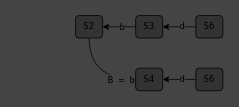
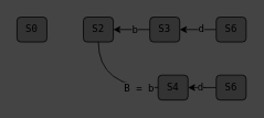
  <mxCell id="0" />
  <mxCell id="1" parent="0" />
+ <mxCell id="2" value="&lt;div style=&quot;&quot;&gt;S0&lt;/div&gt;" style="rounded=1;whiteSpace=wrap;html=1;fontFamily=monospace;align=center;spacing=7;verticalAlign=middle;spacingTop=0;fillColor=#333333;" parent="1" vertex="1"><mxGeometry x="20" y="20" width="36" height="30" as="geometry" /></mxCell>
  <mxCell id="3" value="&lt;div style=&quot;&quot;&gt;S2&lt;/div&gt;" style="rounded=1;whiteSpace=wrap;html=1;fontFamily=monospace;align=center;spacing=7;verticalAlign=middle;spacingTop=0;fillColor=#333333;strokeColor=default;fontSize=12;fontColor=default;" parent="1" vertex="1"><mxGeometry x="100" y="20" width="36" height="30" as="geometry" /></mxCell>
  <mxCell id="4" style="edgeStyle=orthogonalEdgeStyle;rounded=0;orthogonalLoop=1;jettySize=auto;html=1;fontFamily=monospace;fontSize=12;fontColor=default;labelBackgroundColor=#444444;resizable=0;" parent="1" source="6" target="3" edge="1"><mxGeometry relative="1" as="geometry" /></mxCell>
  <mxCell id="5" value="b" style="edgeLabel;html=1;align=center;verticalAlign=middle;resizable=0;points=[];rounded=0;strokeColor=default;spacing=10;fontFamily=monospace;fontSize=12;fontColor=default;labelBackgroundColor=#444444;fillColor=default;gradientColor=none;" parent="4" vertex="1" connectable="0"><mxGeometry x="-0.182" y="2" relative="1" as="geometry"><mxPoint x="-1" y="-2" as="offset" /></mxGeometry></mxCell>
  <mxCell id="6" value="&lt;div style=&quot;&quot;&gt;S3&lt;/div&gt;" style="rounded=1;whiteSpace=wrap;html=1;fontFamily=monospace;align=center;spacing=7;verticalAlign=middle;spacingTop=0;fillColor=#333333;strokeColor=default;fontSize=12;fontColor=default;" parent="1" vertex="1"><mxGeometry x="180" y="20" width="36" height="30" as="geometry" /></mxCell>
  <mxCell id="7" style="edgeStyle=orthogonalEdgeStyle;rounded=0;orthogonalLoop=1;jettySize=auto;html=1;fontFamily=monospace;fontSize=12;fontColor=default;labelBackgroundColor=#444444;resizable=0;curved=1;endArrow=none;" parent="1" source="9" target="3" edge="1"><mxGeometry relative="1" as="geometry" /></mxCell>
  <mxCell id="8" value="B = b" style="edgeLabel;html=1;align=center;verticalAlign=middle;resizable=0;points=[];rounded=0;strokeColor=default;spacingTop=0;spacing=10;fontFamily=monospace;fontSize=12;fontColor=default;fillColor=default;labelBackgroundColor=#444444;gradientColor=none;" parent="7" vertex="1" connectable="0"><mxGeometry x="-0.197" y="-9" relative="1" as="geometry"><mxPoint x="27" y="9" as="offset" /></mxGeometry></mxCell>
- <mxCell id="9" value="&lt;div style=&quot;&quot;&gt;S4&lt;/div&gt;" style="rounded=1;whiteSpace=wrap;html=1;fontFamily=monospace;align=center;spacing=7;verticalAlign=middle;spacingTop=0;fillColor=#333333;strokeColor=default;fontSize=12;fontColor=default;" parent="1" vertex="1"><mxGeometry x="180" y="90" width="36" height="30" as="geometry" /></mxCell>
+ <mxCell id="9" value="&lt;div style=&quot;&quot;&gt;S4&lt;/div&gt;" style="rounded=1;whiteSpace=wrap;html=1;fontFamily=monospace;align=center;spacing=7;verticalAlign=middle;spacingTop=0;fillColor=#333333;strokeColor=default;fontSize=12;fontColor=default;" parent="1" vertex="1"><mxGeometry x="190" y="90" width="36" height="30" as="geometry" /></mxCell>
  <mxCell id="10" style="edgeStyle=orthogonalEdgeStyle;rounded=0;orthogonalLoop=1;jettySize=auto;html=1;fontFamily=monospace;fontSize=12;fontColor=default;labelBackgroundColor=#444444;resizable=0;" parent="1" source="12" target="6" edge="1"><mxGeometry relative="1" as="geometry" /></mxCell>
  <mxCell id="11" value="d" style="edgeLabel;html=1;align=center;verticalAlign=middle;resizable=0;points=[];rounded=0;strokeColor=default;spacing=10;fontFamily=monospace;fontSize=12;fontColor=default;labelBackgroundColor=#444444;fillColor=default;gradientColor=none;" parent="10" vertex="1" connectable="0"><mxGeometry x="-0.227" y="3" relative="1" as="geometry"><mxPoint x="-2" y="-4" as="offset" /></mxGeometry></mxCell>
  <mxCell id="12" value="&lt;div style=&quot;&quot;&gt;S6&lt;/div&gt;" style="rounded=1;whiteSpace=wrap;html=1;fontFamily=monospace;align=center;spacing=7;verticalAlign=middle;spacingTop=0;fillColor=#333333;strokeColor=default;fontSize=12;fontColor=default;" parent="1" vertex="1"><mxGeometry x="260" y="20" width="36" height="30" as="geometry" /></mxCell>
  <mxCell id="13" style="edgeStyle=orthogonalEdgeStyle;rounded=0;orthogonalLoop=1;jettySize=auto;html=1;fontFamily=monospace;fontSize=12;fontColor=default;labelBackgroundColor=#444444;resizable=0;" parent="1" source="15" target="9" edge="1"><mxGeometry relative="1" as="geometry" /></mxCell>
  <mxCell id="14" value="d" style="edgeLabel;html=1;align=center;verticalAlign=middle;resizable=0;points=[];rounded=0;strokeColor=default;spacing=10;fontFamily=monospace;fontSize=12;fontColor=default;labelBackgroundColor=#444444;fillColor=default;gradientColor=none;" parent="13" vertex="1" connectable="0"><mxGeometry x="-0.318" y="3" relative="1" as="geometry"><mxPoint x="-4" y="-4" as="offset" /></mxGeometry></mxCell>
  <mxCell id="15" value="&lt;div style=&quot;&quot;&gt;S6&lt;/div&gt;" style="rounded=1;whiteSpace=wrap;html=1;fontFamily=monospace;align=center;spacing=7;verticalAlign=middle;spacingTop=0;fillColor=#333333;strokeColor=default;fontSize=12;fontColor=default;" parent="1" vertex="1"><mxGeometry x="260" y="90" width="36" height="30" as="geometry" /></mxCell>
